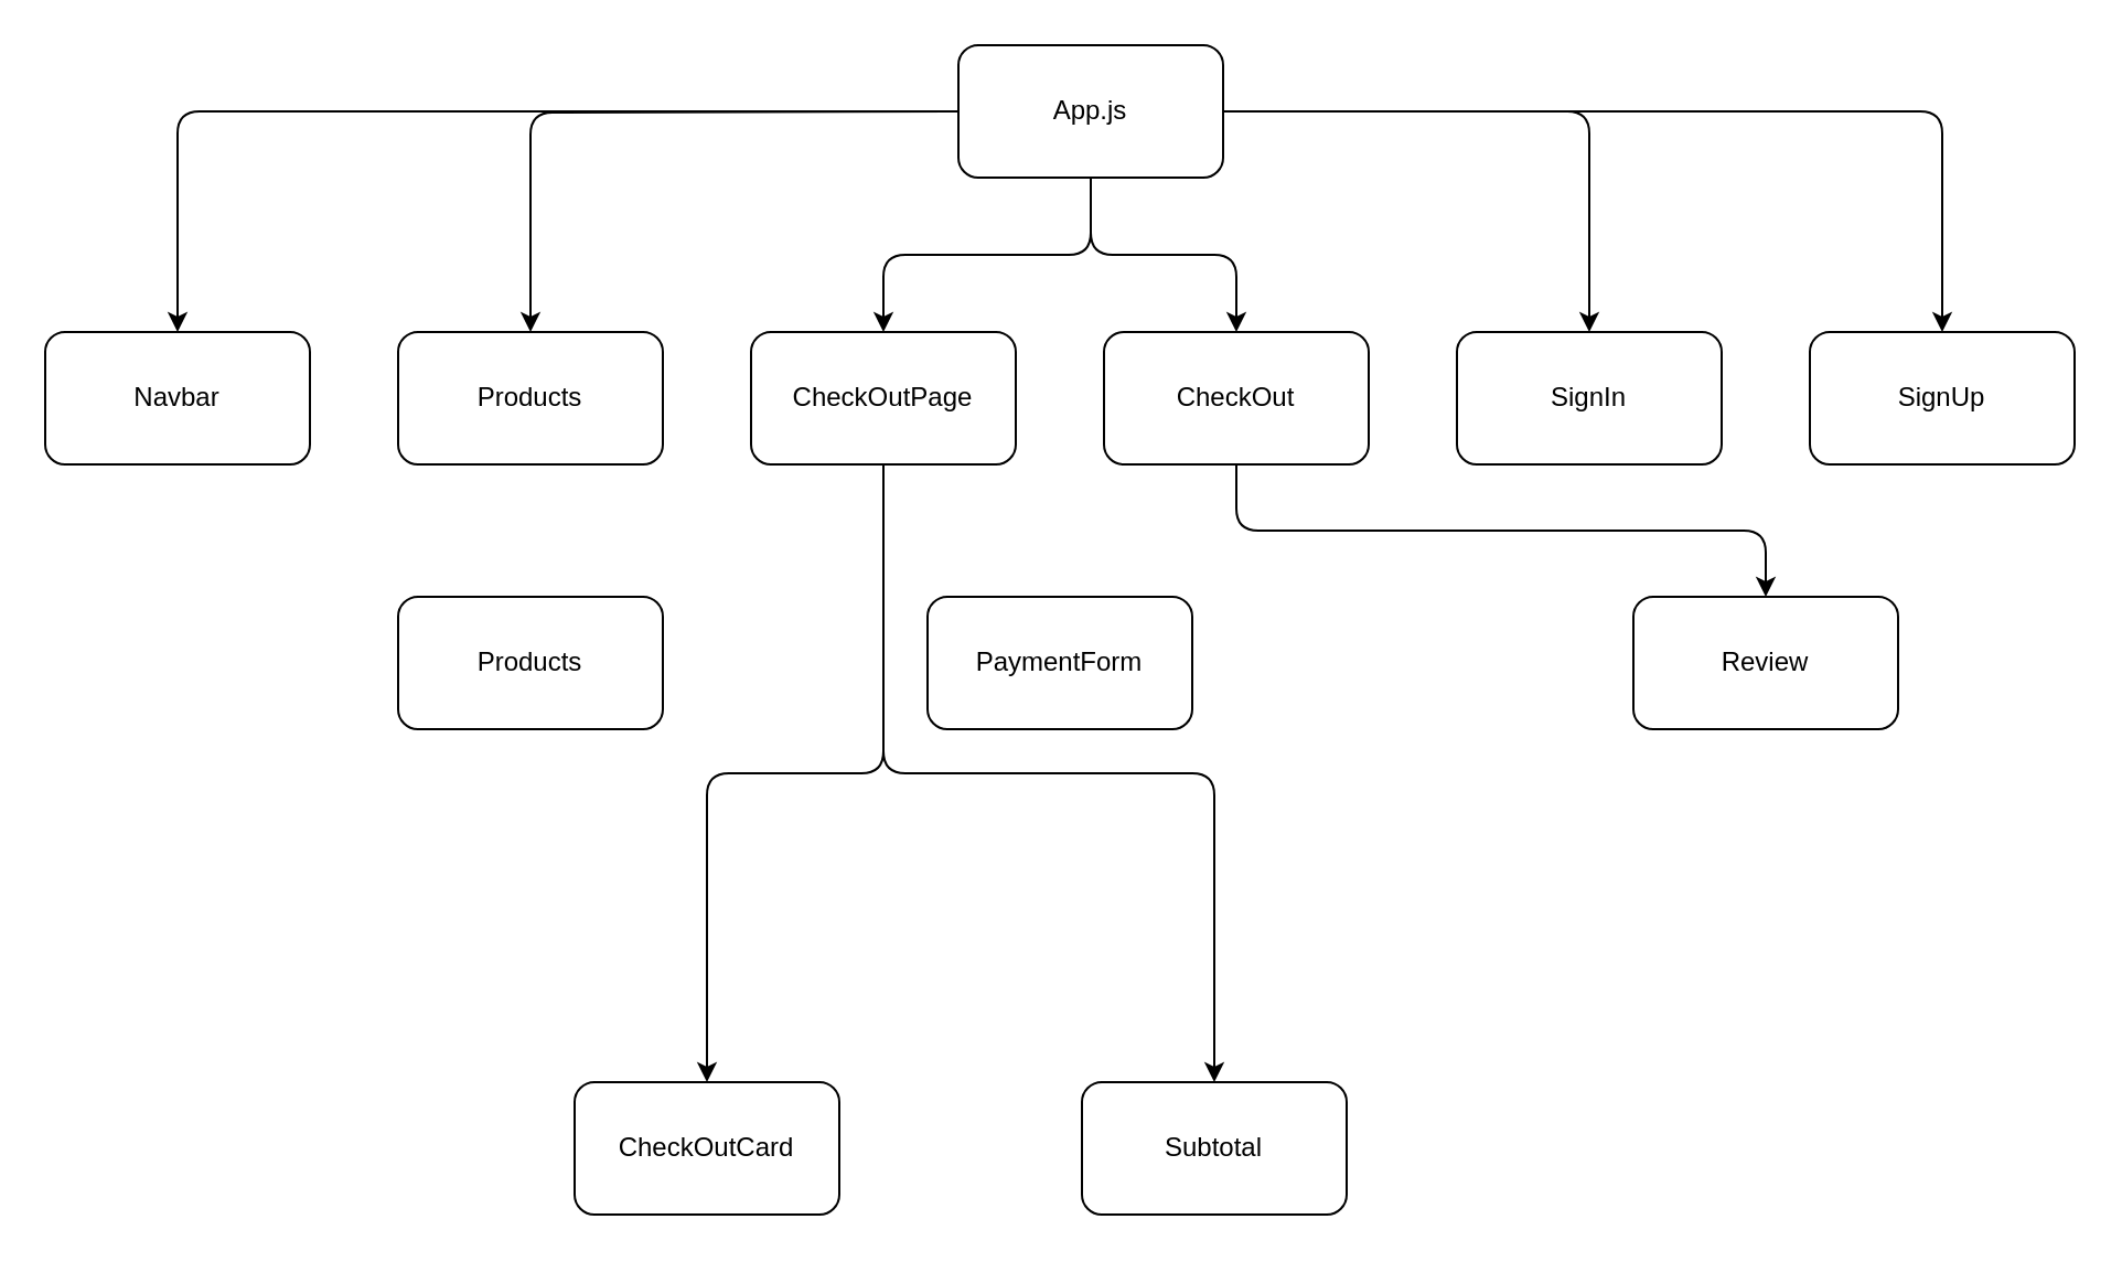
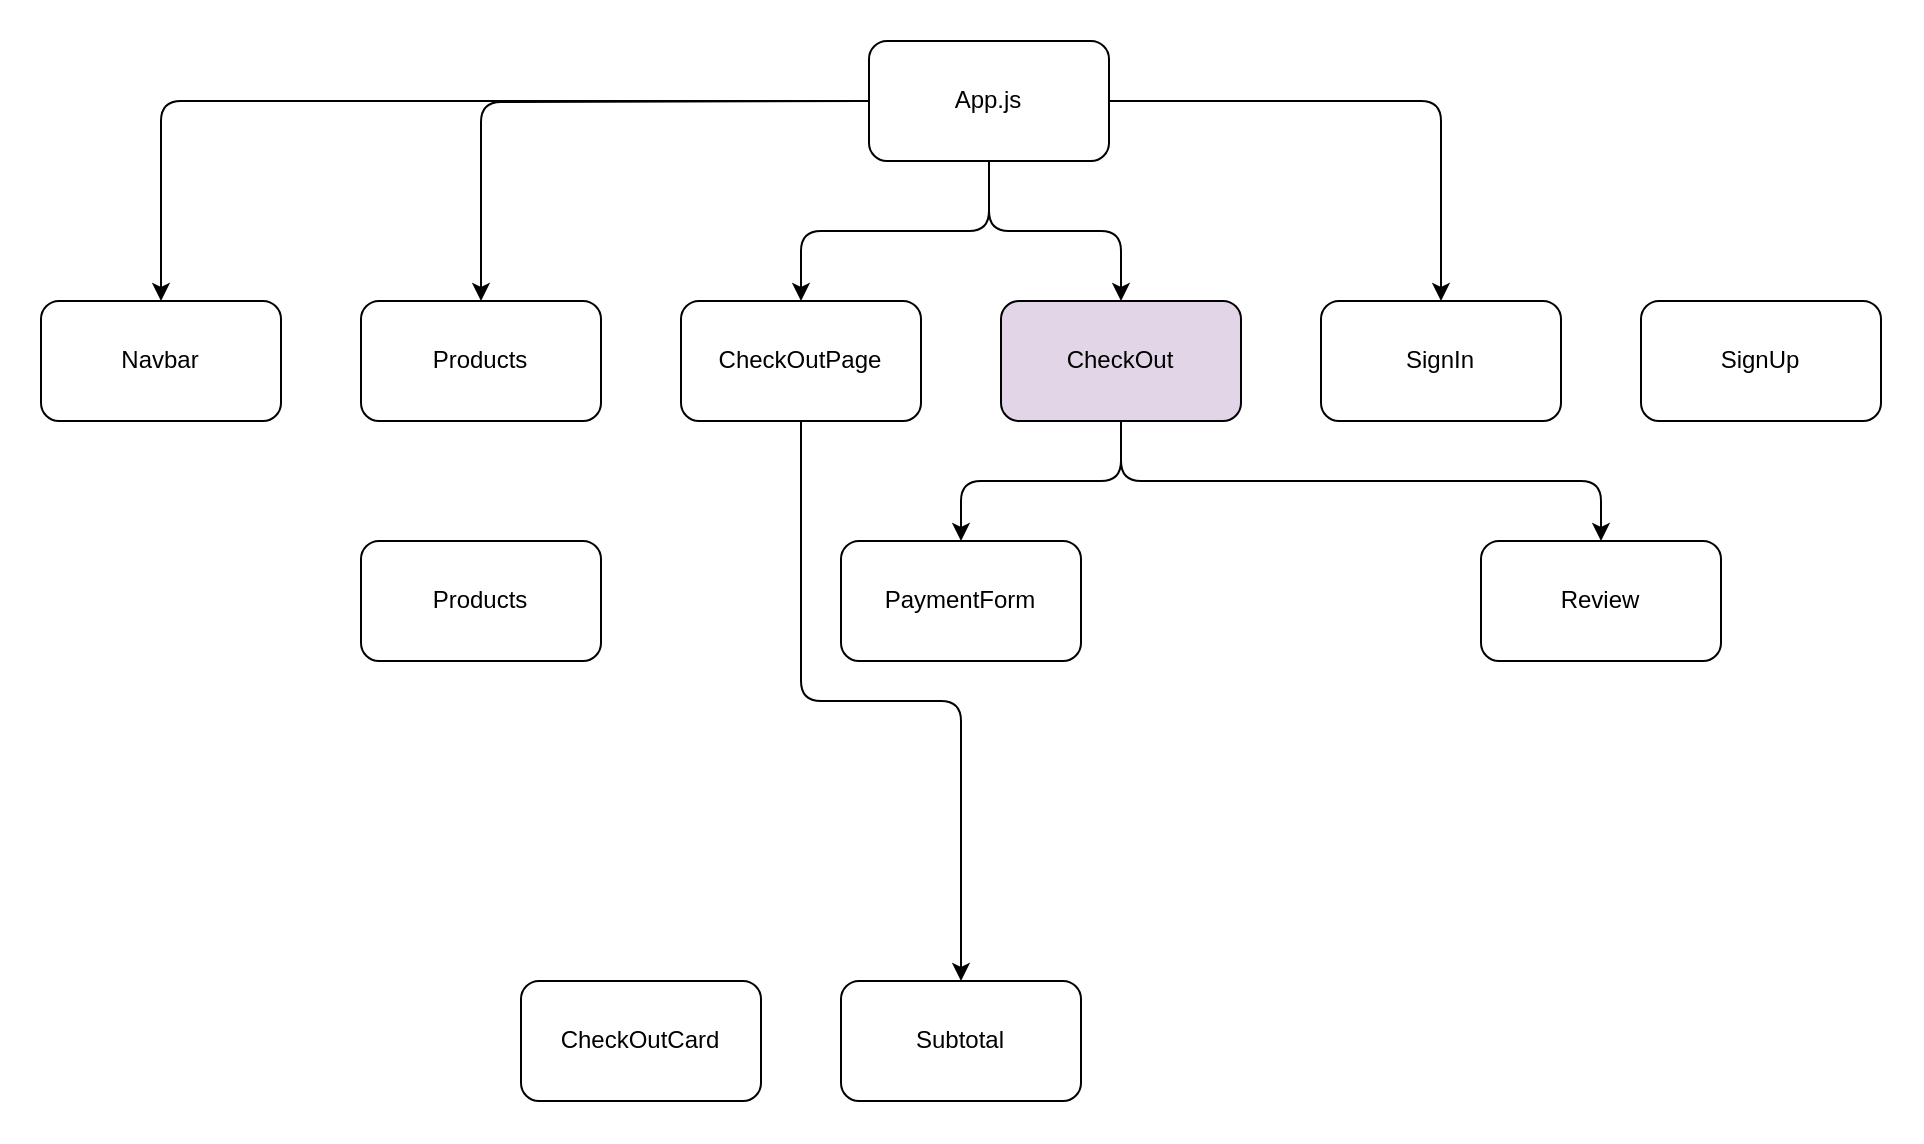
  <mxCell id="0" />
  <mxCell id="1" parent="0" />
  <mxCell id="2" style="edgeStyle=orthogonalEdgeStyle;orthogonalLoop=1;jettySize=auto;html=1;exitX=0.5;exitY=0;exitDx=0;exitDy=0;entryX=0.5;entryY=0;entryDx=0;entryDy=0;" edge="1" parent="1" source="17" target="17"><mxGeometry relative="1" as="geometry" /></mxCell>
  <mxCell id="3" style="edgeStyle=orthogonalEdgeStyle;orthogonalLoop=1;jettySize=auto;html=1;exitX=0.5;exitY=1;exitDx=0;exitDy=0;entryX=0.5;entryY=0;entryDx=0;entryDy=0;" edge="1" parent="1" source="9" target="17"><mxGeometry relative="1" as="geometry" /></mxCell>
  <mxCell id="4" style="edgeStyle=orthogonalEdgeStyle;orthogonalLoop=1;jettySize=auto;html=1;exitX=0.5;exitY=1;exitDx=0;exitDy=0;entryX=0.5;entryY=0;entryDx=0;entryDy=0;" edge="1" parent="1" source="9" target="14"><mxGeometry relative="1" as="geometry" /></mxCell>
  <mxCell id="5" style="edgeStyle=orthogonalEdgeStyle;orthogonalLoop=1;jettySize=auto;html=1;entryX=0.5;entryY=0;entryDx=0;entryDy=0;" edge="1" parent="1" target="11"><mxGeometry relative="1" as="geometry"><mxPoint x="430" y="50" as="sourcePoint" /></mxGeometry></mxCell>
  <mxCell id="6" style="edgeStyle=orthogonalEdgeStyle;orthogonalLoop=1;jettySize=auto;html=1;exitX=0;exitY=0.5;exitDx=0;exitDy=0;entryX=0.5;entryY=0;entryDx=0;entryDy=0;" edge="1" parent="1" source="9" target="10"><mxGeometry relative="1" as="geometry" /></mxCell>
  <mxCell id="7" style="edgeStyle=orthogonalEdgeStyle;orthogonalLoop=1;jettySize=auto;html=1;exitX=1;exitY=0.5;exitDx=0;exitDy=0;" edge="1" parent="1" source="9" target="19"><mxGeometry relative="1" as="geometry" /></mxCell>
- <mxCell id="8" style="edgeStyle=orthogonalEdgeStyle;orthogonalLoop=1;jettySize=auto;html=1;exitX=1;exitY=0.5;exitDx=0;exitDy=0;entryX=0.5;entryY=0;entryDx=0;entryDy=0;" edge="1" parent="1" source="9" target="18"><mxGeometry relative="1" as="geometry" /></mxCell>
  <mxCell id="9" value="App.js" style="rounded=1;whiteSpace=wrap;html=1;" vertex="1" parent="1"><mxGeometry x="434" y="20" width="120" height="60" as="geometry" /></mxCell>
  <mxCell id="10" value="Navbar" style="rounded=1;whiteSpace=wrap;html=1;" vertex="1" parent="1"><mxGeometry y="150" width="120" height="60" as="geometry" x="20" /></mxCell>
  <mxCell id="11" value="Products" style="rounded=1;whiteSpace=wrap;html=1;" vertex="1" parent="1"><mxGeometry x="180" y="150" width="120" height="60" as="geometry" /></mxCell>
- <mxCell id="12" style="edgeStyle=orthogonalEdgeStyle;orthogonalLoop=1;jettySize=auto;html=1;exitX=0.5;exitY=1;exitDx=0;exitDy=0;" edge="1" parent="1" source="14" target="22"><mxGeometry relative="1" as="geometry" /></mxCell>
  <mxCell id="13" style="edgeStyle=orthogonalEdgeStyle;orthogonalLoop=1;jettySize=auto;html=1;exitX=0.5;exitY=1;exitDx=0;exitDy=0;entryX=0.5;entryY=0;entryDx=0;entryDy=0;" edge="1" parent="1" source="14" target="21"><mxGeometry relative="1" as="geometry" /></mxCell>
  <mxCell id="14" value="CheckOutPage" style="rounded=1;whiteSpace=wrap;html=1;" vertex="1" parent="1"><mxGeometry x="340" y="150" width="120" height="60" as="geometry" /></mxCell>
+ <mxCell id="15" style="edgeStyle=orthogonalEdgeStyle;orthogonalLoop=1;jettySize=auto;html=1;exitX=0.5;exitY=1;exitDx=0;exitDy=0;entryX=0.5;entryY=0;entryDx=0;entryDy=0;" edge="1" parent="1" source="17" target="23"><mxGeometry relative="1" as="geometry" /></mxCell>
  <mxCell id="16" style="edgeStyle=orthogonalEdgeStyle;orthogonalLoop=1;jettySize=auto;html=1;exitX=0.5;exitY=1;exitDx=0;exitDy=0;" edge="1" parent="1" source="17" target="24"><mxGeometry relative="1" as="geometry" /></mxCell>
- <mxCell id="17" value="CheckOut" style="rounded=1;whiteSpace=wrap;html=1;" vertex="1" parent="1"><mxGeometry x="500" y="150" width="120" height="60" as="geometry" /></mxCell>
+ <mxCell id="17" value="CheckOut" style="rounded=1;whiteSpace=wrap;html=1;fillColor=#e1d5e7;" vertex="1" parent="1"><mxGeometry x="500" y="150" width="120" height="60" as="geometry" /></mxCell>
  <mxCell id="18" value="SignUp" style="rounded=1;whiteSpace=wrap;html=1;" vertex="1" parent="1"><mxGeometry x="820" y="150" width="120" height="60" as="geometry" /></mxCell>
  <mxCell id="19" value="SignIn" style="rounded=1;whiteSpace=wrap;html=1;" vertex="1" parent="1"><mxGeometry x="660" y="150" width="120" height="60" as="geometry" /></mxCell>
  <mxCell id="20" value="Products" style="rounded=1;whiteSpace=wrap;html=1;" vertex="1" parent="1"><mxGeometry x="180" y="270" width="120" height="60" as="geometry" /></mxCell>
- <mxCell id="21" value="Subtotal" style="rounded=1;whiteSpace=wrap;html=1;" vertex="1" parent="1"><mxGeometry x="490" y="490" width="120" height="60" as="geometry" /></mxCell>
+ <mxCell id="21" value="Subtotal" style="rounded=1;whiteSpace=wrap;html=1;" vertex="1" parent="1"><mxGeometry x="420" y="490" width="120" height="60" as="geometry" /></mxCell>
  <mxCell id="22" value="CheckOutCard" style="rounded=1;whiteSpace=wrap;html=1;" vertex="1" parent="1"><mxGeometry x="260" y="490" width="120" height="60" as="geometry" /></mxCell>
  <mxCell id="23" value="PaymentForm" style="rounded=1;whiteSpace=wrap;html=1;" vertex="1" parent="1"><mxGeometry x="420" y="270" width="120" height="60" as="geometry" /></mxCell>
  <mxCell id="24" value="Review" style="rounded=1;whiteSpace=wrap;html=1;" vertex="1" parent="1"><mxGeometry x="740" y="270" width="120" height="60" as="geometry" /></mxCell>
